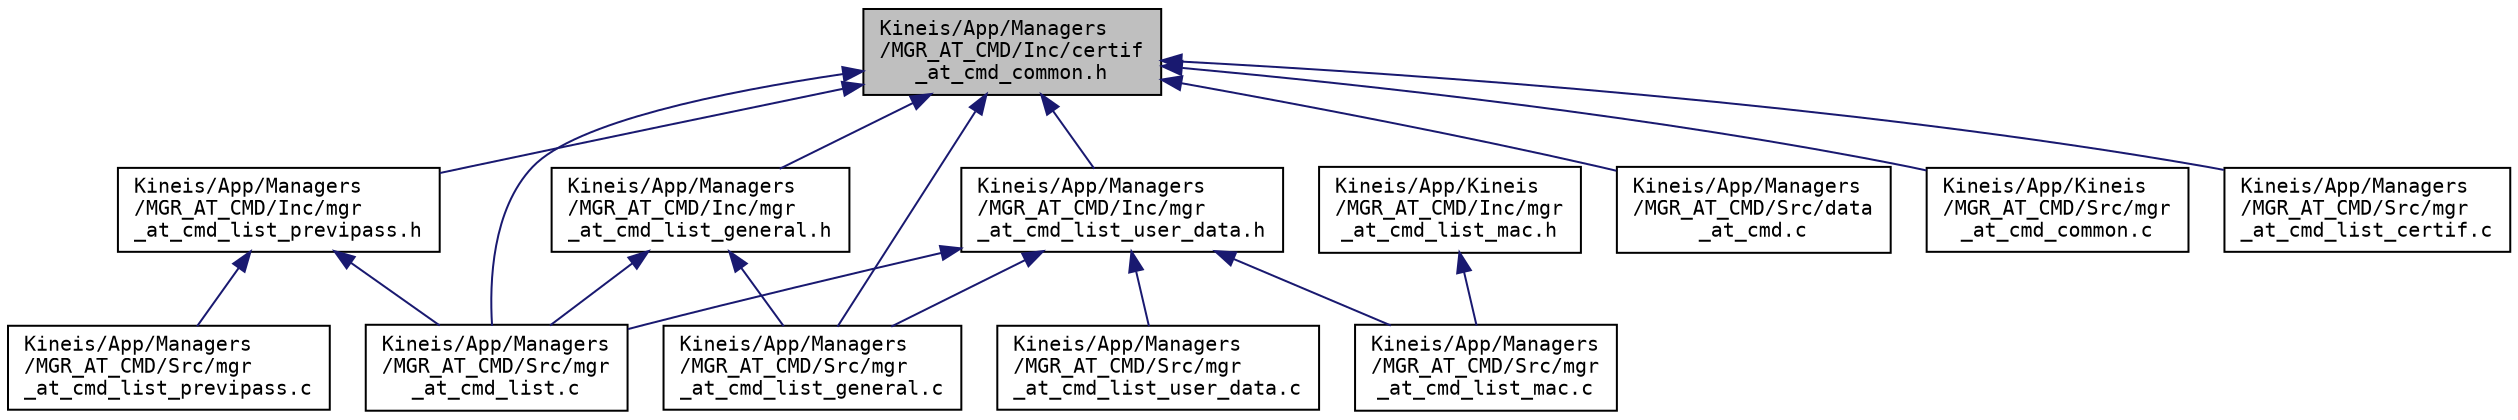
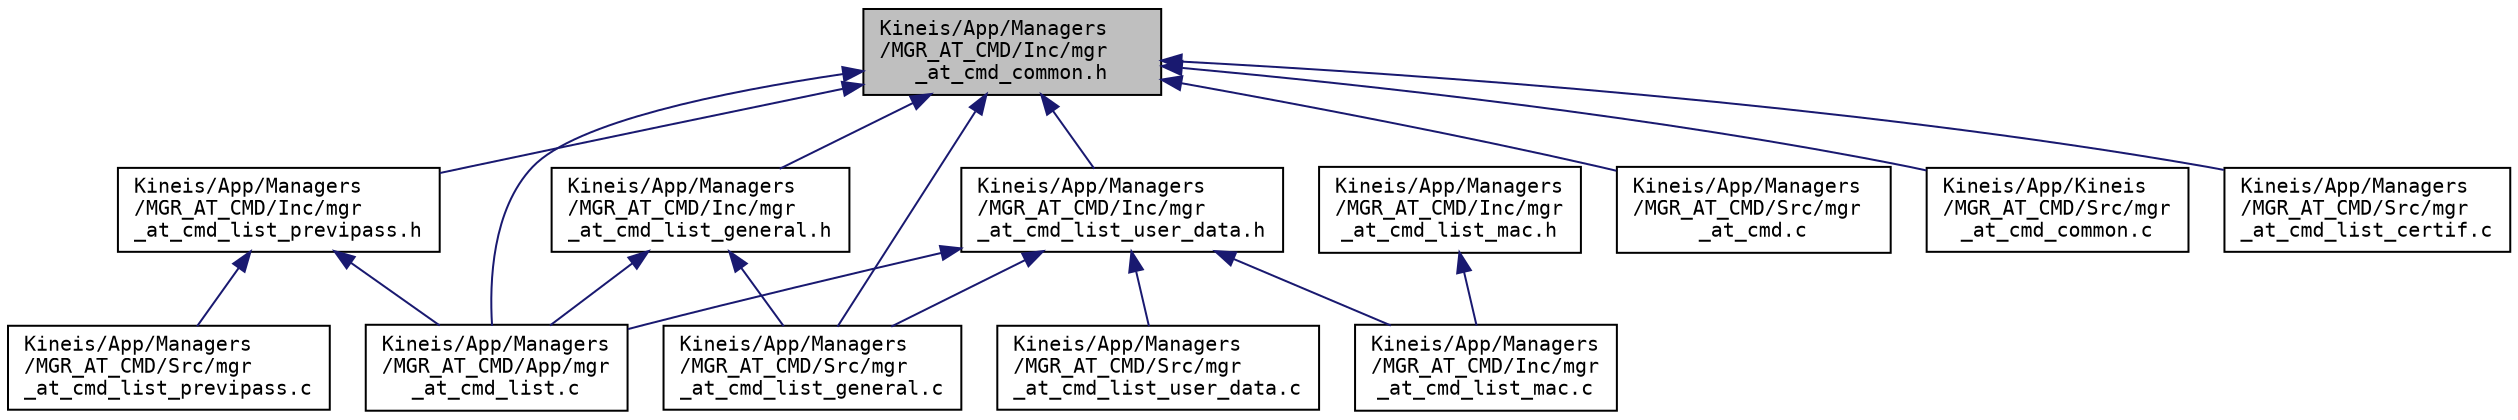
  digraph {
    fontname="DejaVu Sans Mono"
    node [color=black fillcolor=white fontname="DejaVu Sans Mono" fontsize=10 shape=record style=filled]
    edge [color=midnightblue dir=back fontname="DejaVu Sans Mono" fontsize=10 labelfontname=Helvetica labelfontsize=10 style=solid]
-   n1 [fillcolor=grey75 fontcolor=black height=0.2 label="Kineis/App/Managers\l/MGR_AT_CMD/Inc/certif\l_at_cmd_common.h" width=0.4]
+   n1 [fillcolor=grey75 fontcolor=black height=0.2 label="Kineis/App/Managers\l/MGR_AT_CMD/Inc/mgr\l_at_cmd_common.h" width=0.4]
    n2 [height=0.2 label="Kineis/App/Managers\l/MGR_AT_CMD/Inc/mgr\l_at_cmd_list_general.h" width=0.4]
-   n3 [height=0.2 label="Kineis/App/Managers\l/MGR_AT_CMD/Src/mgr\l_at_cmd_list.c" width=0.4]
+   n3 [height=0.2 label="Kineis/App/Managers\l/MGR_AT_CMD/App/mgr\l_at_cmd_list.c" width=0.4]
    n4 [height=0.2 label="Kineis/App/Managers\l/MGR_AT_CMD/Src/mgr\l_at_cmd_list_general.c" width=0.4]
    n5 [height=0.2 label="Kineis/App/Managers\l/MGR_AT_CMD/Inc/mgr\l_at_cmd_list_previpass.h" width=0.4]
    n6 [height=0.2 label="Kineis/App/Managers\l/MGR_AT_CMD/Inc/mgr\l_at_cmd_list_user_data.h" width=0.4]
-   n7 [height=0.2 label="Kineis/App/Managers\l/MGR_AT_CMD/Src/data\l_at_cmd.c" width=0.4]
+   n7 [height=0.2 label="Kineis/App/Managers\l/MGR_AT_CMD/Src/mgr\l_at_cmd.c" width=0.4]
    n8 [height=0.2 label="Kineis/App/Kineis\l/MGR_AT_CMD/Src/mgr\l_at_cmd_common.c" width=0.4]
    n9 [height=0.2 label="Kineis/App/Managers\l/MGR_AT_CMD/Src/mgr\l_at_cmd_list_certif.c" width=0.4]
-   n10 [height=0.2 label="Kineis/App/Kineis\l/MGR_AT_CMD/Inc/mgr\l_at_cmd_list_mac.h" width=0.4]
-   n11 [height=0.2 label="Kineis/App/Managers\l/MGR_AT_CMD/Src/mgr\l_at_cmd_list_mac.c" width=0.4]
+   n10 [height=0.2 label="Kineis/App/Managers\l/MGR_AT_CMD/Inc/mgr\l_at_cmd_list_mac.h" width=0.4]
+   n11 [height=0.2 label="Kineis/App/Managers\l/MGR_AT_CMD/Inc/mgr\l_at_cmd_list_mac.c" width=0.4]
    n12 [height=0.2 label="Kineis/App/Managers\l/MGR_AT_CMD/Src/mgr\l_at_cmd_list_previpass.c" width=0.4]
    n13 [height=0.2 label="Kineis/App/Managers\l/MGR_AT_CMD/Src/mgr\l_at_cmd_list_user_data.c" width=0.4]
    n1 -> n2
    n1 -> n3
    n1 -> n4
    n1 -> n5
    n1 -> n6
    n1 -> n7
    n1 -> n8
    n1 -> n9
    n2 -> n3
    n2 -> n4
    n5 -> n3
    n5 -> n12
    n6 -> n3
    n6 -> n4
    n6 -> n11
    n6 -> n13
    n10 -> n11
  }
